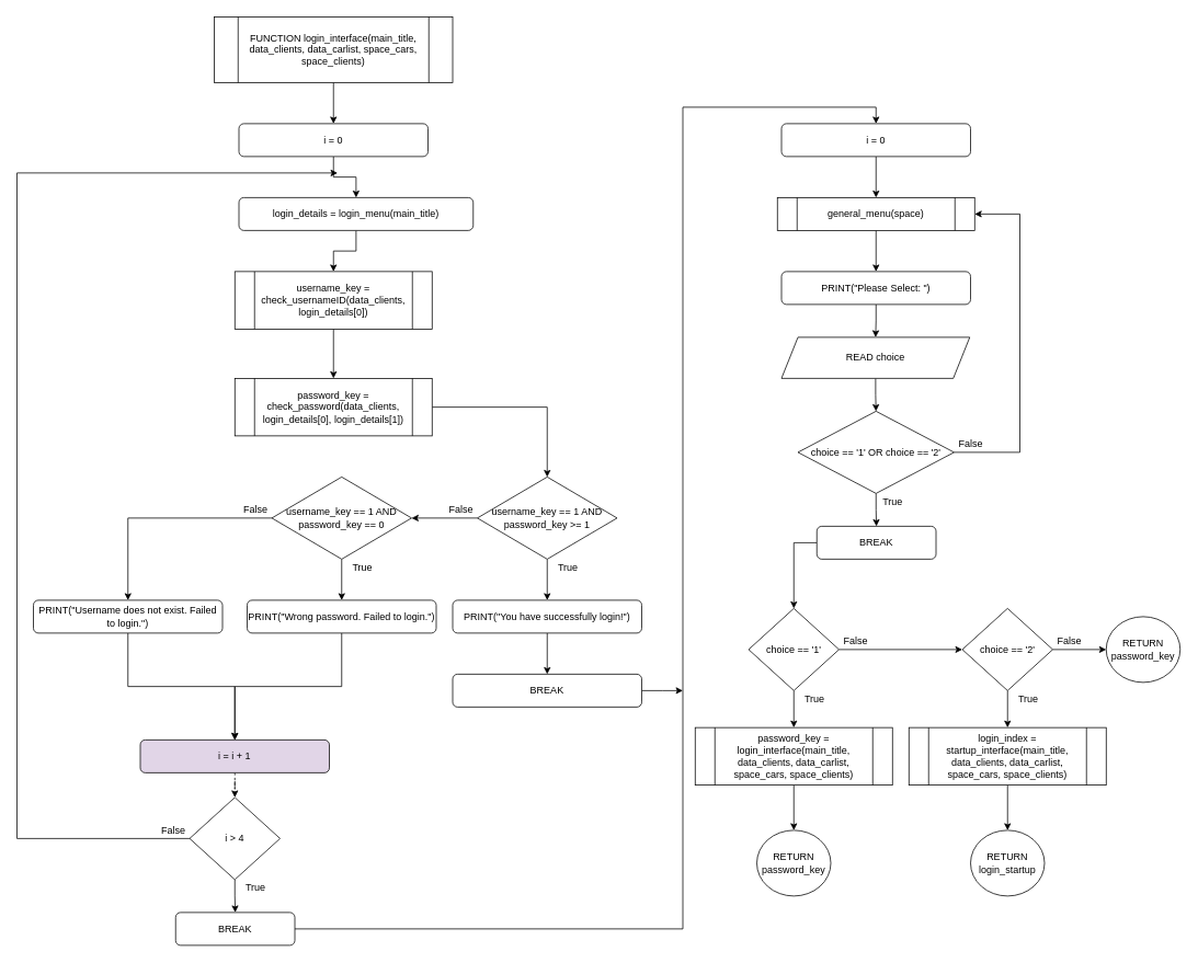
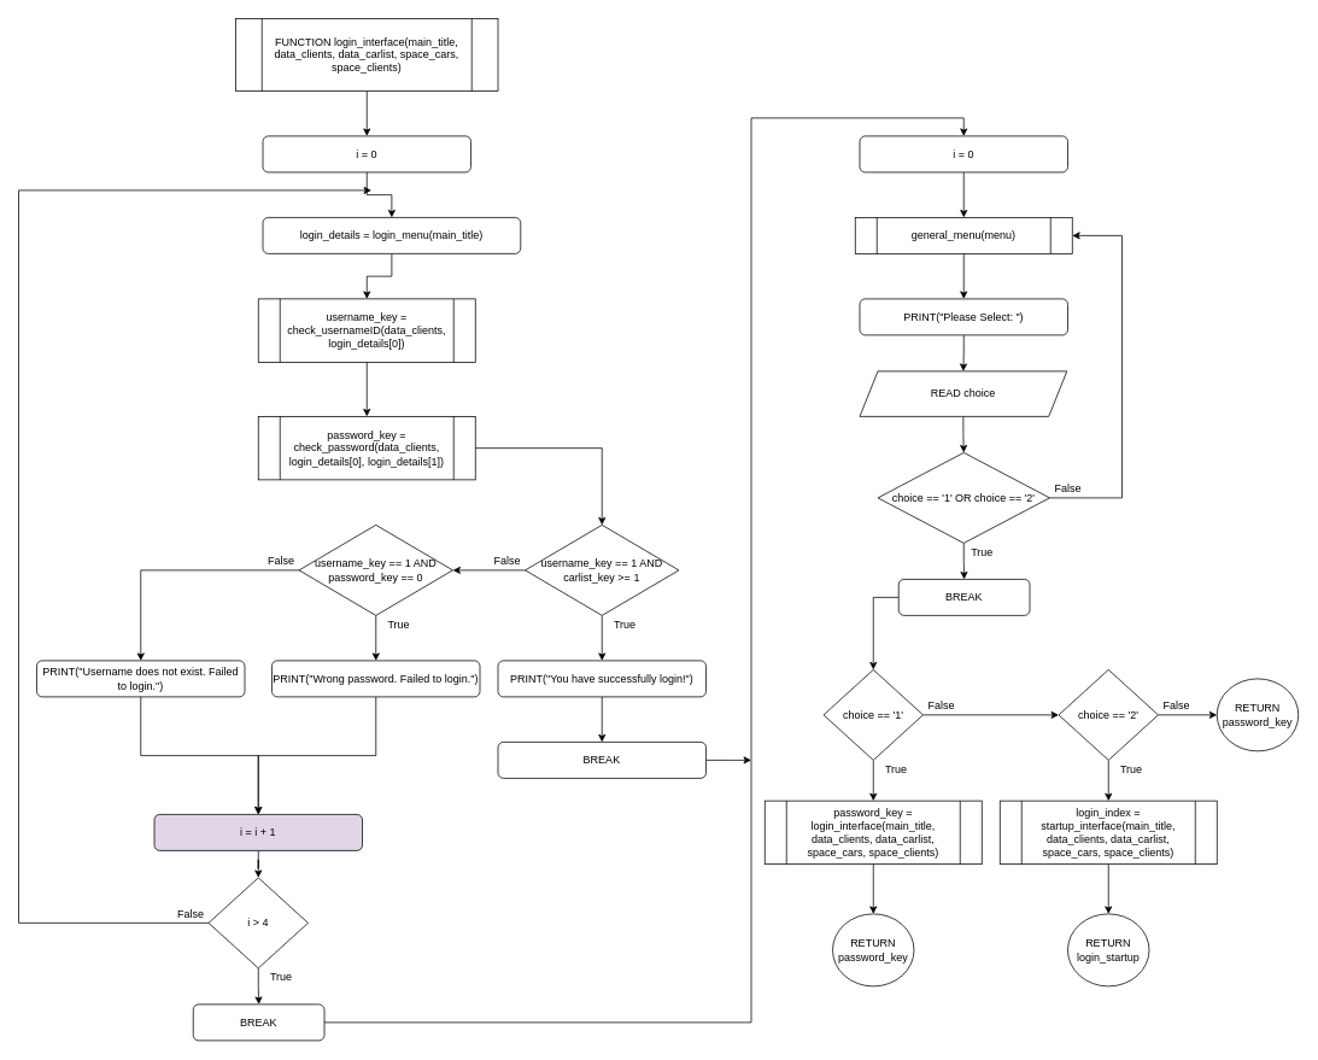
  <mxCell id="0" />
  <mxCell id="1" parent="0" />
  <mxCell id="2" value="" style="edgeStyle=orthogonalEdgeStyle;rounded=0;orthogonalLoop=1;jettySize=auto;html=1;" parent="1" source="3" target="5" edge="1"><mxGeometry relative="1" as="geometry" /></mxCell>
  <mxCell id="3" value="FUNCTION login_interface(main_title, data_clients, data_carlist, space_cars, space_clients)" style="shape=process;whiteSpace=wrap;html=1;backgroundOutline=1;" parent="1" vertex="1"><mxGeometry x="260" y="20" width="290" height="80" as="geometry" /></mxCell>
  <mxCell id="4" value="" style="edgeStyle=orthogonalEdgeStyle;rounded=0;orthogonalLoop=1;jettySize=auto;html=1;" parent="1" source="5" target="7" edge="1"><mxGeometry relative="1" as="geometry" /></mxCell>
  <mxCell id="5" value="i = 0" style="rounded=1;whiteSpace=wrap;html=1;" parent="1" vertex="1"><mxGeometry x="290" y="150" width="230" height="40" as="geometry" /></mxCell>
  <mxCell id="6" value="" style="edgeStyle=orthogonalEdgeStyle;rounded=0;orthogonalLoop=1;jettySize=auto;html=1;" parent="1" source="7" target="9" edge="1"><mxGeometry relative="1" as="geometry" /></mxCell>
  <mxCell id="7" value="login_details = login_menu(main_title)" style="rounded=1;whiteSpace=wrap;html=1;" parent="1" vertex="1"><mxGeometry x="290" y="240" width="285" height="40" as="geometry" /></mxCell>
  <mxCell id="8" value="" style="edgeStyle=orthogonalEdgeStyle;rounded=0;orthogonalLoop=1;jettySize=auto;html=1;" parent="1" source="9" target="11" edge="1"><mxGeometry relative="1" as="geometry" /></mxCell>
  <mxCell id="9" value="username_key = check_usernameID(data_clients, login_details[0])" style="shape=process;whiteSpace=wrap;html=1;backgroundOutline=1;" parent="1" vertex="1"><mxGeometry x="285" y="330" width="240" height="70" as="geometry" /></mxCell>
  <mxCell id="10" value="" style="edgeStyle=orthogonalEdgeStyle;rounded=0;orthogonalLoop=1;jettySize=auto;html=1;" parent="1" source="11" target="14" edge="1"><mxGeometry relative="1" as="geometry" /></mxCell>
  <mxCell id="11" value="password_key = check_password(data_clients, login_details[0], login_details[1])" style="shape=process;whiteSpace=wrap;html=1;backgroundOutline=1;" parent="1" vertex="1"><mxGeometry x="285" y="460" width="240" height="70" as="geometry" /></mxCell>
  <mxCell id="12" value="" style="edgeStyle=orthogonalEdgeStyle;rounded=0;orthogonalLoop=1;jettySize=auto;html=1;" parent="1" source="14" target="16" edge="1"><mxGeometry relative="1" as="geometry" /></mxCell>
  <mxCell id="13" value="" style="edgeStyle=orthogonalEdgeStyle;rounded=0;orthogonalLoop=1;jettySize=auto;html=1;" parent="1" source="14" target="21" edge="1"><mxGeometry relative="1" as="geometry" /></mxCell>
- <mxCell id="14" value="username_key == 1 AND password_key &gt;= 1" style="rhombus;whiteSpace=wrap;html=1;" parent="1" vertex="1"><mxGeometry x="580" y="580" width="170" height="100" as="geometry" /></mxCell>
+ <mxCell id="14" value="username_key == 1 AND carlist_key &gt;= 1" style="rhombus;whiteSpace=wrap;html=1;" parent="1" vertex="1"><mxGeometry x="580" y="580" width="170" height="100" as="geometry" /></mxCell>
  <mxCell id="15" value="" style="edgeStyle=orthogonalEdgeStyle;rounded=0;orthogonalLoop=1;jettySize=auto;html=1;" parent="1" source="16" target="18" edge="1"><mxGeometry relative="1" as="geometry" /></mxCell>
  <mxCell id="16" value="PRINT(&quot;You have successfully login!&quot;)" style="rounded=1;whiteSpace=wrap;html=1;" parent="1" vertex="1"><mxGeometry x="550" y="730" width="230" height="40" as="geometry" /></mxCell>
  <mxCell id="17" style="edgeStyle=orthogonalEdgeStyle;rounded=0;orthogonalLoop=1;jettySize=auto;html=1;" parent="1" source="18" edge="1"><mxGeometry relative="1" as="geometry"><mxPoint x="830" y="840" as="targetPoint" /></mxGeometry></mxCell>
  <mxCell id="18" value="BREAK" style="rounded=1;whiteSpace=wrap;html=1;" parent="1" vertex="1"><mxGeometry x="550" y="820" width="230" height="40" as="geometry" /></mxCell>
  <mxCell id="19" value="" style="edgeStyle=orthogonalEdgeStyle;rounded=0;orthogonalLoop=1;jettySize=auto;html=1;" parent="1" source="21" target="23" edge="1"><mxGeometry relative="1" as="geometry" /></mxCell>
  <mxCell id="20" style="edgeStyle=orthogonalEdgeStyle;rounded=0;orthogonalLoop=1;jettySize=auto;html=1;entryX=0.5;entryY=0;entryDx=0;entryDy=0;" edge="1" parent="1" source="21" target="25"><mxGeometry relative="1" as="geometry" /></mxCell>
  <mxCell id="21" value="username_key == 1 AND password_key == 0" style="rhombus;whiteSpace=wrap;html=1;" parent="1" vertex="1"><mxGeometry x="330" y="580" width="170" height="100" as="geometry" /></mxCell>
  <mxCell id="22" style="edgeStyle=orthogonalEdgeStyle;rounded=0;orthogonalLoop=1;jettySize=auto;html=1;entryX=0.5;entryY=0;entryDx=0;entryDy=0;" parent="1" source="23" target="27" edge="1"><mxGeometry relative="1" as="geometry" /></mxCell>
  <mxCell id="23" value="PRINT(&quot;Wrong password. Failed to login.&quot;)" style="rounded=1;whiteSpace=wrap;html=1;" parent="1" vertex="1"><mxGeometry x="300" y="730" width="230" height="40" as="geometry" /></mxCell>
  <mxCell id="24" style="edgeStyle=orthogonalEdgeStyle;rounded=0;orthogonalLoop=1;jettySize=auto;html=1;" parent="1" source="25" target="27" edge="1"><mxGeometry relative="1" as="geometry" /></mxCell>
  <mxCell id="25" value="PRINT(&quot;Username does not exist. Failed to login.&quot;)" style="rounded=1;whiteSpace=wrap;html=1;" parent="1" vertex="1"><mxGeometry x="40" y="730" width="230" height="40" as="geometry" /></mxCell>
- <mxCell id="26" value="" style="edgeStyle=orthogonalEdgeStyle;rounded=0;orthogonalLoop=1;jettySize=auto;html=1;dashed=1;" parent="1" source="27" target="30" edge="1"><mxGeometry relative="1" as="geometry" /></mxCell>
+ <mxCell id="26" value="" style="edgeStyle=orthogonalEdgeStyle;rounded=0;orthogonalLoop=1;jettySize=auto;html=1;" parent="1" source="27" target="30" edge="1"><mxGeometry relative="1" as="geometry" /></mxCell>
  <mxCell id="27" value="i = i + 1" style="rounded=1;whiteSpace=wrap;html=1;fillColor=#e1d5e7;" parent="1" vertex="1"><mxGeometry x="170" y="900" width="230" height="40" as="geometry" /></mxCell>
  <mxCell id="28" value="" style="edgeStyle=orthogonalEdgeStyle;rounded=0;orthogonalLoop=1;jettySize=auto;html=1;" parent="1" source="30" target="32" edge="1"><mxGeometry relative="1" as="geometry" /></mxCell>
  <mxCell id="29" style="edgeStyle=orthogonalEdgeStyle;rounded=0;orthogonalLoop=1;jettySize=auto;html=1;" parent="1" source="30" edge="1"><mxGeometry relative="1" as="geometry"><mxPoint x="410" y="210" as="targetPoint" /><Array as="points"><mxPoint x="20" y="1020" /><mxPoint x="20" y="210" /></Array></mxGeometry></mxCell>
  <mxCell id="30" value="i &amp;gt; 4" style="rhombus;whiteSpace=wrap;html=1;" parent="1" vertex="1"><mxGeometry x="230" y="970" width="110" height="100" as="geometry" /></mxCell>
  <mxCell id="31" style="edgeStyle=orthogonalEdgeStyle;rounded=0;orthogonalLoop=1;jettySize=auto;html=1;entryX=0.5;entryY=0;entryDx=0;entryDy=0;" parent="1" source="32" target="40" edge="1"><mxGeometry relative="1" as="geometry"><Array as="points"><mxPoint x="830" y="1130" /><mxPoint x="830" y="130" /><mxPoint x="1065" y="130" /></Array></mxGeometry></mxCell>
  <mxCell id="32" value="BREAK" style="rounded=1;whiteSpace=wrap;html=1;" parent="1" vertex="1"><mxGeometry x="213" y="1110" width="145" height="40" as="geometry" /></mxCell>
  <mxCell id="33" value="True" style="text;html=1;align=center;verticalAlign=middle;resizable=0;points=[];autosize=1;strokeColor=none;" parent="1" vertex="1"><mxGeometry x="420" y="680" width="40" height="20" as="geometry" /></mxCell>
  <mxCell id="34" value="True" style="text;html=1;align=center;verticalAlign=middle;resizable=0;points=[];autosize=1;strokeColor=none;" parent="1" vertex="1"><mxGeometry x="670" y="680" width="40" height="20" as="geometry" /></mxCell>
  <mxCell id="35" value="False" style="text;html=1;align=center;verticalAlign=middle;resizable=0;points=[];autosize=1;strokeColor=none;" parent="1" vertex="1"><mxGeometry x="290" y="610" width="40" height="20" as="geometry" /></mxCell>
  <mxCell id="36" value="False" style="text;html=1;align=center;verticalAlign=middle;resizable=0;points=[];autosize=1;strokeColor=none;" parent="1" vertex="1"><mxGeometry x="540" y="610" width="40" height="20" as="geometry" /></mxCell>
  <mxCell id="37" value="True" style="text;html=1;align=center;verticalAlign=middle;resizable=0;points=[];autosize=1;strokeColor=none;" parent="1" vertex="1"><mxGeometry x="290" y="1070" width="40" height="20" as="geometry" /></mxCell>
  <mxCell id="38" value="False" style="text;html=1;align=center;verticalAlign=middle;resizable=0;points=[];autosize=1;strokeColor=none;" parent="1" vertex="1"><mxGeometry x="190" y="1000" width="40" height="20" as="geometry" /></mxCell>
  <mxCell id="39" value="" style="edgeStyle=orthogonalEdgeStyle;rounded=0;orthogonalLoop=1;jettySize=auto;html=1;" parent="1" source="40" target="42" edge="1"><mxGeometry relative="1" as="geometry" /></mxCell>
  <mxCell id="40" value="i = 0" style="rounded=1;whiteSpace=wrap;html=1;" parent="1" vertex="1"><mxGeometry x="950" y="150" width="230" height="40" as="geometry" /></mxCell>
  <mxCell id="41" value="" style="edgeStyle=orthogonalEdgeStyle;rounded=0;orthogonalLoop=1;jettySize=auto;html=1;" parent="1" source="42" target="44" edge="1"><mxGeometry relative="1" as="geometry" /></mxCell>
- <mxCell id="42" value="general_menu(space)" style="shape=process;whiteSpace=wrap;html=1;backgroundOutline=1;" parent="1" vertex="1"><mxGeometry x="945" y="240" width="240" height="40" as="geometry" /></mxCell>
+ <mxCell id="42" value="general_menu(menu)" style="shape=process;whiteSpace=wrap;html=1;backgroundOutline=1;" parent="1" vertex="1"><mxGeometry x="945" y="240" width="240" height="40" as="geometry" /></mxCell>
  <mxCell id="43" value="" style="edgeStyle=orthogonalEdgeStyle;rounded=0;orthogonalLoop=1;jettySize=auto;html=1;" parent="1" source="44" target="46" edge="1"><mxGeometry relative="1" as="geometry" /></mxCell>
  <mxCell id="44" value="PRINT(&quot;Please Select: &quot;)" style="rounded=1;whiteSpace=wrap;html=1;" parent="1" vertex="1"><mxGeometry x="950" y="330" width="230" height="40" as="geometry" /></mxCell>
  <mxCell id="45" value="" style="edgeStyle=orthogonalEdgeStyle;rounded=0;orthogonalLoop=1;jettySize=auto;html=1;" parent="1" source="46" target="49" edge="1"><mxGeometry relative="1" as="geometry" /></mxCell>
  <mxCell id="46" value="READ choice" style="shape=parallelogram;perimeter=parallelogramPerimeter;whiteSpace=wrap;html=1;fixedSize=1;" parent="1" vertex="1"><mxGeometry x="950" y="410" width="229" height="50" as="geometry" /></mxCell>
  <mxCell id="47" value="" style="edgeStyle=orthogonalEdgeStyle;rounded=0;orthogonalLoop=1;jettySize=auto;html=1;" parent="1" source="49" target="51" edge="1"><mxGeometry relative="1" as="geometry" /></mxCell>
  <mxCell id="48" style="edgeStyle=orthogonalEdgeStyle;rounded=0;orthogonalLoop=1;jettySize=auto;html=1;entryX=1;entryY=0.5;entryDx=0;entryDy=0;" parent="1" source="49" target="42" edge="1"><mxGeometry relative="1" as="geometry"><Array as="points"><mxPoint x="1240" y="550" /><mxPoint x="1240" y="260" /></Array></mxGeometry></mxCell>
  <mxCell id="49" value="choice == '1' OR choice == '2'" style="rhombus;whiteSpace=wrap;html=1;" parent="1" vertex="1"><mxGeometry x="970" y="500" width="190" height="100" as="geometry" /></mxCell>
  <mxCell id="50" style="edgeStyle=orthogonalEdgeStyle;rounded=0;orthogonalLoop=1;jettySize=auto;html=1;entryX=0.5;entryY=0;entryDx=0;entryDy=0;exitX=0;exitY=0.5;exitDx=0;exitDy=0;" parent="1" source="51" target="54" edge="1"><mxGeometry relative="1" as="geometry" /></mxCell>
  <mxCell id="51" value="BREAK" style="rounded=1;whiteSpace=wrap;html=1;" parent="1" vertex="1"><mxGeometry x="993" y="640" width="145" height="40" as="geometry" /></mxCell>
  <mxCell id="52" style="edgeStyle=orthogonalEdgeStyle;rounded=0;orthogonalLoop=1;jettySize=auto;html=1;entryX=0;entryY=0.5;entryDx=0;entryDy=0;" parent="1" source="54" target="57" edge="1"><mxGeometry relative="1" as="geometry" /></mxCell>
  <mxCell id="53" style="edgeStyle=orthogonalEdgeStyle;rounded=0;orthogonalLoop=1;jettySize=auto;html=1;" parent="1" source="54" target="59" edge="1"><mxGeometry relative="1" as="geometry" /></mxCell>
  <mxCell id="54" value="choice == '1'" style="rhombus;whiteSpace=wrap;html=1;" parent="1" vertex="1"><mxGeometry x="910" y="740" width="110" height="100" as="geometry" /></mxCell>
  <mxCell id="55" value="" style="edgeStyle=orthogonalEdgeStyle;rounded=0;orthogonalLoop=1;jettySize=auto;html=1;" parent="1" source="57" target="64" edge="1"><mxGeometry relative="1" as="geometry" /></mxCell>
  <mxCell id="56" style="edgeStyle=orthogonalEdgeStyle;rounded=0;orthogonalLoop=1;jettySize=auto;html=1;" parent="1" source="57" target="67" edge="1"><mxGeometry relative="1" as="geometry" /></mxCell>
  <mxCell id="57" value="choice == '2'" style="rhombus;whiteSpace=wrap;html=1;" parent="1" vertex="1"><mxGeometry x="1170" y="740" width="110" height="100" as="geometry" /></mxCell>
  <mxCell id="58" value="" style="edgeStyle=orthogonalEdgeStyle;rounded=0;orthogonalLoop=1;jettySize=auto;html=1;" parent="1" source="59" target="62" edge="1"><mxGeometry relative="1" as="geometry" /></mxCell>
  <mxCell id="59" value="password_key = login_interface(main_title, data_clients, data_carlist, space_cars, space_clients)" style="shape=process;whiteSpace=wrap;html=1;backgroundOutline=1;" parent="1" vertex="1"><mxGeometry x="845" y="885" width="240" height="70" as="geometry" /></mxCell>
  <mxCell id="60" value="True" style="text;html=1;align=center;verticalAlign=middle;resizable=0;points=[];autosize=1;strokeColor=none;" parent="1" vertex="1"><mxGeometry x="970" y="840" width="40" height="20" as="geometry" /></mxCell>
  <mxCell id="61" value="False" style="text;html=1;align=center;verticalAlign=middle;resizable=0;points=[];autosize=1;strokeColor=none;" parent="1" vertex="1"><mxGeometry x="1020" y="770" width="40" height="20" as="geometry" /></mxCell>
  <mxCell id="62" value="RETURN password_key" style="ellipse;whiteSpace=wrap;html=1;" parent="1" vertex="1"><mxGeometry x="920" y="1010" width="90" height="80" as="geometry" /></mxCell>
  <mxCell id="63" value="" style="edgeStyle=orthogonalEdgeStyle;rounded=0;orthogonalLoop=1;jettySize=auto;html=1;" parent="1" source="64" target="65" edge="1"><mxGeometry relative="1" as="geometry" /></mxCell>
  <mxCell id="64" value="login_index = startup_interface(main_title, data_clients, data_carlist, space_cars, space_clients)" style="shape=process;whiteSpace=wrap;html=1;backgroundOutline=1;" parent="1" vertex="1"><mxGeometry x="1105" y="885" width="240" height="70" as="geometry" /></mxCell>
  <mxCell id="65" value="RETURN login_startup" style="ellipse;whiteSpace=wrap;html=1;" parent="1" vertex="1"><mxGeometry x="1180" y="1010" width="90" height="80" as="geometry" /></mxCell>
  <mxCell id="66" value="True" style="text;html=1;align=center;verticalAlign=middle;resizable=0;points=[];autosize=1;strokeColor=none;" parent="1" vertex="1"><mxGeometry x="1230" y="840" width="40" height="20" as="geometry" /></mxCell>
  <mxCell id="67" value="RETURN password_key" style="ellipse;whiteSpace=wrap;html=1;" parent="1" vertex="1"><mxGeometry x="1345" y="750" width="90" height="80" as="geometry" /></mxCell>
  <mxCell id="68" value="False" style="text;html=1;align=center;verticalAlign=middle;resizable=0;points=[];autosize=1;strokeColor=none;" parent="1" vertex="1"><mxGeometry x="1280" y="770" width="40" height="20" as="geometry" /></mxCell>
  <mxCell id="69" value="True" style="text;html=1;align=center;verticalAlign=middle;resizable=0;points=[];autosize=1;strokeColor=none;" parent="1" vertex="1"><mxGeometry x="1065" y="600" width="40" height="20" as="geometry" /></mxCell>
  <mxCell id="70" value="False" style="text;html=1;align=center;verticalAlign=middle;resizable=0;points=[];autosize=1;strokeColor=none;" vertex="1" parent="1"><mxGeometry x="1160" y="530" width="40" height="20" as="geometry" /></mxCell>
